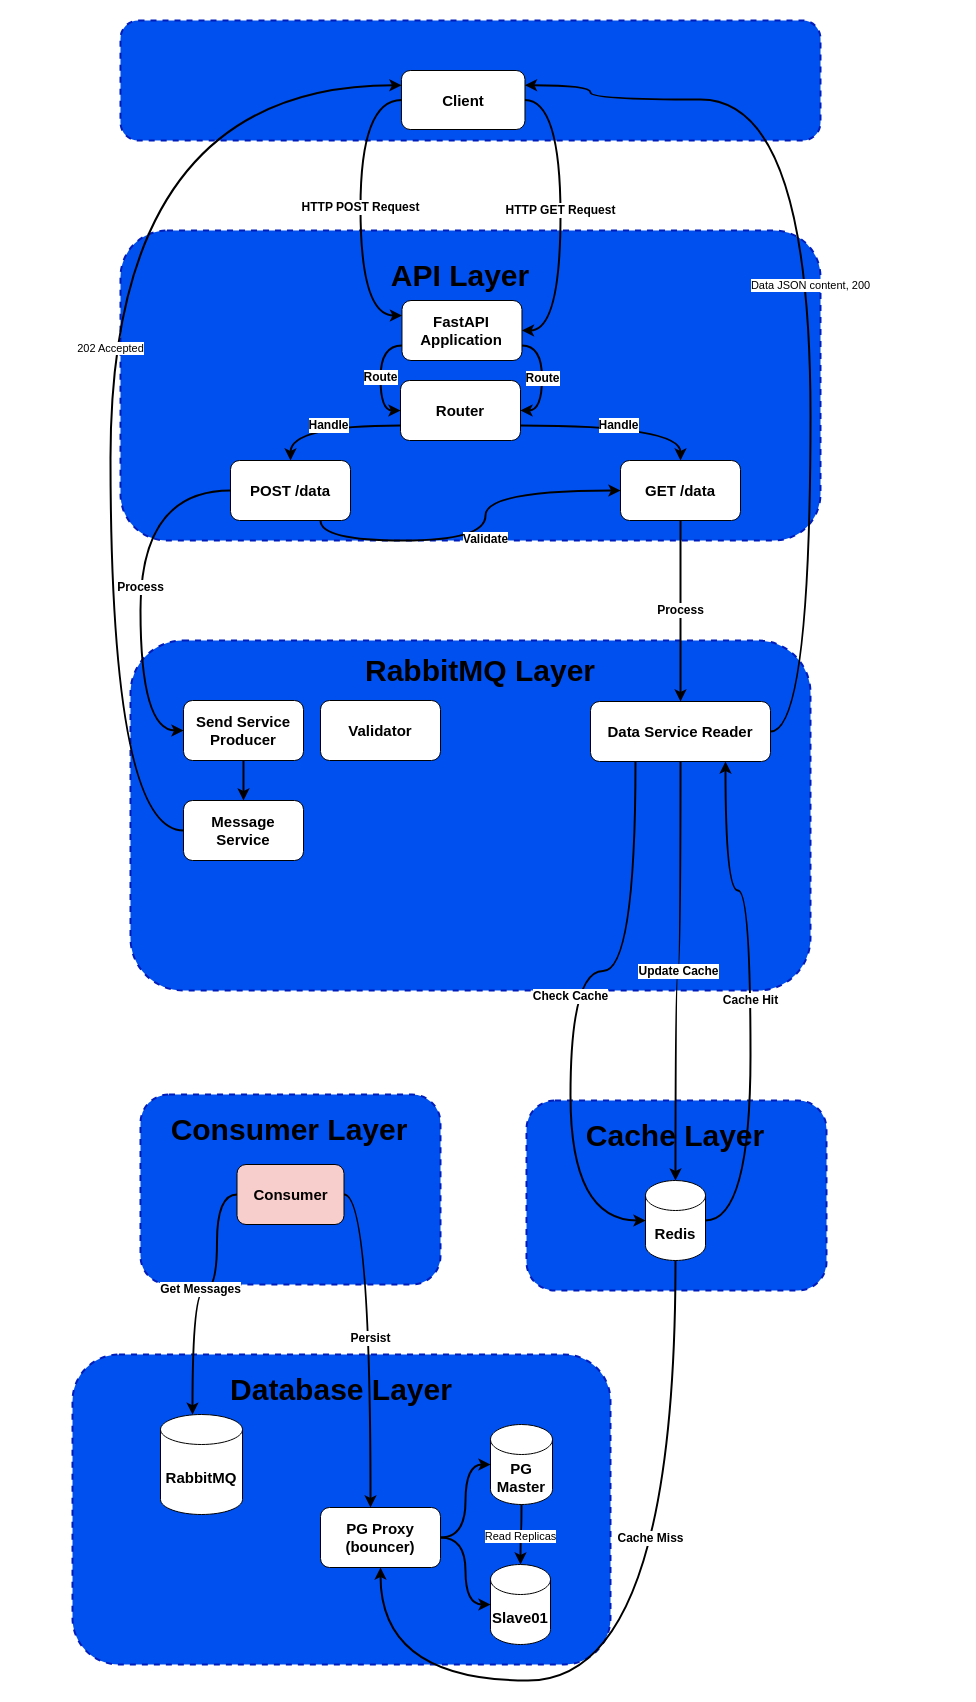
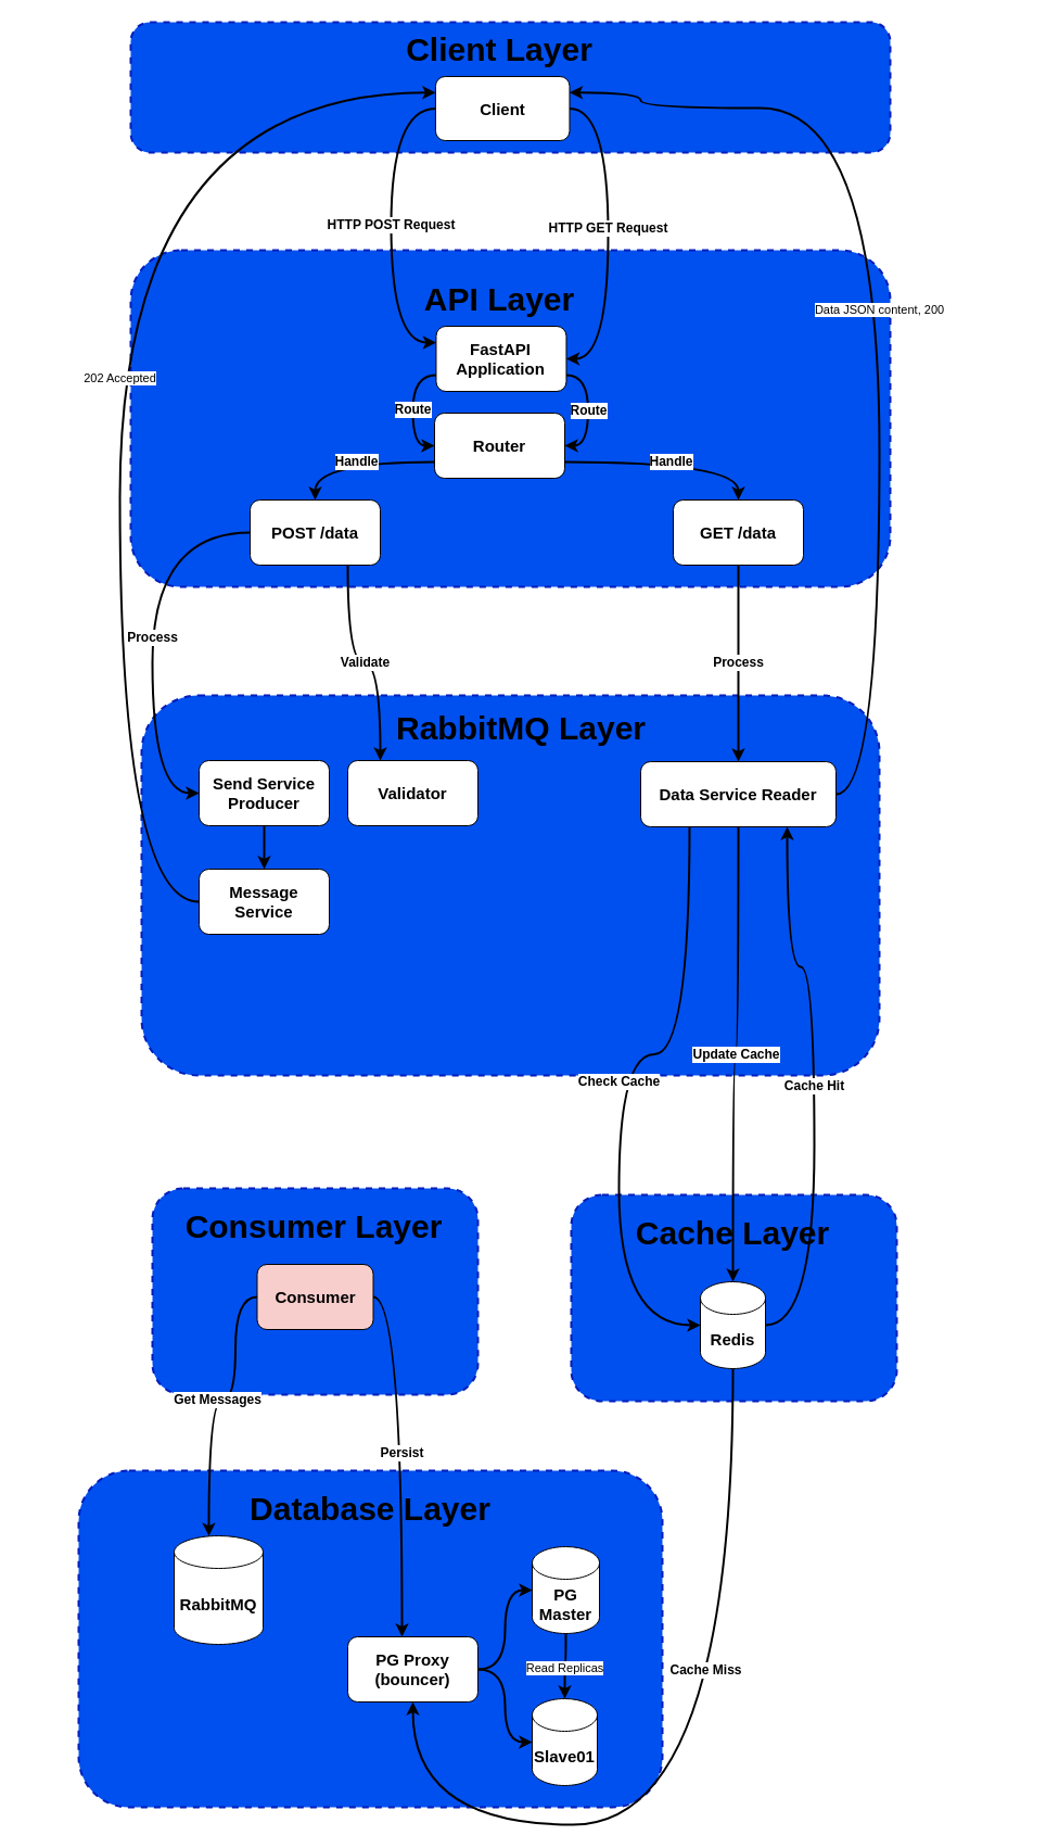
  <mxCell id="0" />
  <mxCell id="1" parent="0" />
  <mxCell id="2" value="" style="rounded=1;whiteSpace=wrap;html=1;fillColor=light-dark(#0050EF,#E5CCFF);fontColor=#ffffff;strokeColor=light-dark(#001DBC,#000000);dashed=1;strokeWidth=2;" vertex="1" parent="1"><mxGeometry x="130" y="640" width="680" height="350" as="geometry" /></mxCell>
  <mxCell id="3" value="" style="rounded=1;whiteSpace=wrap;html=1;fillColor=light-dark(#0050EF,#E5CCFF);fontColor=#ffffff;strokeColor=light-dark(#001DBC,#000000);dashed=1;strokeWidth=2;" vertex="1" parent="1"><mxGeometry x="120" y="230" width="700" height="310" as="geometry" /></mxCell>
  <mxCell id="4" value="API Layer" style="text;html=1;align=center;verticalAlign=middle;whiteSpace=wrap;rounded=0;fontColor=light-dark(#000000,#000000);fontStyle=1;fontSize=30;" vertex="1" parent="1"><mxGeometry x="330" y="260" width="260" height="30" as="geometry" /></mxCell>
  <mxCell id="5" value="" style="group;fontSize=15;" vertex="1" connectable="0" parent="1"><mxGeometry x="120" y="20" width="700" height="120" as="geometry" /></mxCell>
  <mxCell id="6" value="" style="rounded=1;whiteSpace=wrap;html=1;fillColor=light-dark(#0050EF,#E5CCFF);fontColor=#ffffff;strokeColor=light-dark(#001DBC,#000000);dashed=1;strokeWidth=2;" vertex="1" parent="5"><mxGeometry width="700" height="120" as="geometry" /></mxCell>
  <mxCell id="7" value="Client" style="rounded=1;whiteSpace=wrap;html=1;fontSize=15;fontStyle=1;strokeWidth=1;" vertex="1" parent="5"><mxGeometry x="280.941" y="50" width="123.529" height="59" as="geometry" /></mxCell>
+ <mxCell id="8" value="Client Layer" style="text;html=1;align=center;verticalAlign=middle;whiteSpace=wrap;rounded=0;fontColor=light-dark(#000000,#000000);fontStyle=1;fontSize=30;" vertex="1" parent="5"><mxGeometry x="205.882" y="10" width="267.647" height="30" as="geometry" /></mxCell>
  <mxCell id="9" value="&lt;font style=&quot;font-size: 12px;&quot;&gt;&lt;b style=&quot;&quot;&gt;Route&lt;/b&gt;&lt;/font&gt;" style="edgeStyle=orthogonalEdgeStyle;rounded=0;orthogonalLoop=1;jettySize=auto;html=1;exitX=0;exitY=0.75;exitDx=0;exitDy=0;entryX=0;entryY=0.5;entryDx=0;entryDy=0;strokeWidth=2;curved=1;" edge="1" parent="1" source="11" target="16"><mxGeometry x="-0.007" relative="1" as="geometry"><mxPoint as="offset" /></mxGeometry></mxCell>
  <mxCell id="10" value="&lt;font style=&quot;font-size: 12px;&quot;&gt;&lt;b&gt;Route&lt;/b&gt;&lt;/font&gt;" style="edgeStyle=orthogonalEdgeStyle;rounded=0;orthogonalLoop=1;jettySize=auto;html=1;exitX=1;exitY=0.75;exitDx=0;exitDy=0;entryX=1;entryY=0.5;entryDx=0;entryDy=0;strokeWidth=2;curved=1;" edge="1" parent="1" source="11" target="16"><mxGeometry relative="1" as="geometry" /></mxCell>
  <mxCell id="11" value="&lt;font style=&quot;font-size: 15px;&quot;&gt;&lt;b&gt;FastAPI Application&lt;/b&gt;&lt;/font&gt;" style="rounded=1;whiteSpace=wrap;html=1;" vertex="1" parent="1"><mxGeometry x="401.47" y="300" width="120" height="60" as="geometry" /></mxCell>
  <mxCell id="12" value="&lt;font style=&quot;font-size: 12px;&quot;&gt;&lt;b style=&quot;&quot;&gt;HTTP POST Request&lt;/b&gt;&lt;/font&gt;" style="edgeStyle=orthogonalEdgeStyle;rounded=0;orthogonalLoop=1;jettySize=auto;html=1;exitX=0;exitY=0.5;exitDx=0;exitDy=0;entryX=0;entryY=0.25;entryDx=0;entryDy=0;strokeWidth=2;curved=1;" edge="1" parent="1" source="7" target="11"><mxGeometry x="-0.006" relative="1" as="geometry"><Array as="points"><mxPoint x="360" y="99" /><mxPoint x="360" y="315" /></Array><mxPoint as="offset" /></mxGeometry></mxCell>
  <mxCell id="13" value="&lt;font style=&quot;font-size: 12px;&quot;&gt;&lt;b&gt;HTTP GET Request&lt;/b&gt;&lt;/font&gt;" style="edgeStyle=orthogonalEdgeStyle;rounded=0;orthogonalLoop=1;jettySize=auto;html=1;exitX=1;exitY=0.5;exitDx=0;exitDy=0;entryX=1;entryY=0.5;entryDx=0;entryDy=0;strokeWidth=2;curved=1;" edge="1" parent="1" source="7" target="11"><mxGeometry x="-0.043" relative="1" as="geometry"><Array as="points"><mxPoint x="560" y="99" /><mxPoint x="560" y="330" /></Array><mxPoint as="offset" /></mxGeometry></mxCell>
  <mxCell id="14" value="&lt;font style=&quot;font-size: 12px;&quot;&gt;&lt;b&gt;Handle&lt;/b&gt;&lt;/font&gt;" style="edgeStyle=orthogonalEdgeStyle;rounded=0;orthogonalLoop=1;jettySize=auto;html=1;exitX=0;exitY=0.75;exitDx=0;exitDy=0;entryX=0.5;entryY=0;entryDx=0;entryDy=0;strokeWidth=2;curved=1;" edge="1" parent="1" source="16" target="19"><mxGeometry x="-0.006" relative="1" as="geometry"><mxPoint as="offset" /></mxGeometry></mxCell>
  <mxCell id="15" value="&lt;font style=&quot;font-size: 12px;&quot;&gt;&lt;b&gt;Handle&lt;/b&gt;&lt;/font&gt;" style="edgeStyle=orthogonalEdgeStyle;rounded=0;orthogonalLoop=1;jettySize=auto;html=1;exitX=1;exitY=0.75;exitDx=0;exitDy=0;entryX=0.5;entryY=0;entryDx=0;entryDy=0;strokeWidth=2;curved=1;" edge="1" parent="1" source="16" target="21"><mxGeometry relative="1" as="geometry" /></mxCell>
  <mxCell id="16" value="&lt;font style=&quot;font-size: 15px;&quot;&gt;&lt;b&gt;Router&lt;/b&gt;&lt;/font&gt;" style="rounded=1;whiteSpace=wrap;html=1;" vertex="1" parent="1"><mxGeometry x="400" y="380" width="120" height="60" as="geometry" /></mxCell>
  <mxCell id="17" value="&lt;font style=&quot;font-size: 12px;&quot;&gt;&lt;b&gt;Process&lt;/b&gt;&lt;/font&gt;" style="edgeStyle=orthogonalEdgeStyle;rounded=0;orthogonalLoop=1;jettySize=auto;html=1;exitX=0;exitY=0.5;exitDx=0;exitDy=0;entryX=0;entryY=0.5;entryDx=0;entryDy=0;strokeWidth=2;curved=1;" edge="1" parent="1" source="19" target="24"><mxGeometry relative="1" as="geometry"><Array as="points"><mxPoint x="140" y="490" /><mxPoint x="140" y="730" /></Array></mxGeometry></mxCell>
- <mxCell id="18" value="&lt;font style=&quot;font-size: 12px;&quot;&gt;&lt;b&gt;Validate&lt;/b&gt;&lt;/font&gt;" style="edgeStyle=orthogonalEdgeStyle;rounded=0;orthogonalLoop=1;jettySize=auto;html=1;exitX=0.75;exitY=1;exitDx=0;exitDy=0;strokeWidth=2;curved=1;" edge="1" parent="1" source="19" target="21"><mxGeometry x="0.005" relative="1" as="geometry"><mxPoint as="offset" /></mxGeometry></mxCell>
+ <mxCell id="18" value="&lt;font style=&quot;font-size: 12px;&quot;&gt;&lt;b&gt;Validate&lt;/b&gt;&lt;/font&gt;" style="edgeStyle=orthogonalEdgeStyle;rounded=0;orthogonalLoop=1;jettySize=auto;html=1;exitX=0.75;exitY=1;exitDx=0;exitDy=0;entryX=0.25;entryY=0;entryDx=0;entryDy=0;strokeWidth=2;curved=1;" edge="1" parent="1" source="19" target="25"><mxGeometry x="0.005" relative="1" as="geometry"><mxPoint as="offset" /></mxGeometry></mxCell>
  <mxCell id="19" value="&lt;font style=&quot;font-size: 15px;&quot;&gt;&lt;b&gt;POST /data&lt;/b&gt;&lt;/font&gt;" style="rounded=1;whiteSpace=wrap;html=1;" vertex="1" parent="1"><mxGeometry x="230" y="460" width="120" height="60" as="geometry" /></mxCell>
  <mxCell id="20" value="&lt;font style=&quot;font-size: 12px;&quot;&gt;&lt;b&gt;Process&lt;/b&gt;&lt;/font&gt;" style="edgeStyle=orthogonalEdgeStyle;rounded=0;orthogonalLoop=1;jettySize=auto;html=1;exitX=0.5;exitY=1;exitDx=0;exitDy=0;entryX=0.5;entryY=0;entryDx=0;entryDy=0;strokeWidth=2;curved=1;" edge="1" parent="1" source="21" target="29"><mxGeometry x="-0.003" relative="1" as="geometry"><mxPoint as="offset" /></mxGeometry></mxCell>
  <mxCell id="21" value="&lt;font style=&quot;font-size: 15px;&quot;&gt;&lt;b&gt;GET /data&lt;/b&gt;&lt;/font&gt;" style="rounded=1;whiteSpace=wrap;html=1;" vertex="1" parent="1"><mxGeometry x="620" y="460" width="120" height="60" as="geometry" /></mxCell>
  <mxCell id="22" value="RabbitMQ Layer" style="text;html=1;align=center;verticalAlign=middle;whiteSpace=wrap;rounded=0;fontColor=light-dark(#000000,#000000);fontStyle=1;fontSize=30;" vertex="1" parent="1"><mxGeometry x="350" y="655" width="260" height="30" as="geometry" /></mxCell>
  <mxCell id="23" style="edgeStyle=orthogonalEdgeStyle;rounded=0;orthogonalLoop=1;jettySize=auto;html=1;exitX=0.5;exitY=1;exitDx=0;exitDy=0;entryX=0.5;entryY=0;entryDx=0;entryDy=0;strokeWidth=2;curved=1;" edge="1" parent="1" source="24" target="27"><mxGeometry relative="1" as="geometry" /></mxCell>
  <mxCell id="24" value="&lt;font style=&quot;font-size: 15px;&quot;&gt;&lt;b&gt;Send Service Producer&lt;/b&gt;&lt;/font&gt;" style="rounded=1;whiteSpace=wrap;html=1;" vertex="1" parent="1"><mxGeometry x="183" y="700" width="120" height="60" as="geometry" /></mxCell>
  <mxCell id="25" value="&lt;font style=&quot;font-size: 15px;&quot;&gt;&lt;b&gt;Validator&lt;/b&gt;&lt;/font&gt;" style="rounded=1;whiteSpace=wrap;html=1;" vertex="1" parent="1"><mxGeometry x="320" y="700" width="120" height="60" as="geometry" /></mxCell>
  <mxCell id="26" value="202 Accepted" style="edgeStyle=orthogonalEdgeStyle;rounded=0;orthogonalLoop=1;jettySize=auto;html=1;exitX=0;exitY=0.5;exitDx=0;exitDy=0;entryX=0;entryY=0.25;entryDx=0;entryDy=0;strokeWidth=2;curved=1;" edge="1" parent="1" source="27" target="7"><mxGeometry relative="1" as="geometry"><Array as="points"><mxPoint x="110" y="830" /><mxPoint x="110" y="85" /></Array></mxGeometry></mxCell>
  <mxCell id="27" value="&lt;font style=&quot;font-size: 15px;&quot;&gt;&lt;b&gt;Message Service&lt;/b&gt;&lt;/font&gt;" style="rounded=1;whiteSpace=wrap;html=1;" vertex="1" parent="1"><mxGeometry x="183" y="800" width="120" height="60" as="geometry" /></mxCell>
  <mxCell id="28" value="Data JSON content, 200" style="edgeStyle=orthogonalEdgeStyle;rounded=0;orthogonalLoop=1;jettySize=auto;html=1;exitX=1;exitY=0.5;exitDx=0;exitDy=0;entryX=1;entryY=0.25;entryDx=0;entryDy=0;strokeWidth=2;curved=1;" edge="1" parent="1" source="29" target="7"><mxGeometry relative="1" as="geometry"><Array as="points"><mxPoint x="810" y="731" /><mxPoint x="810" y="99" /><mxPoint x="590" y="99" /><mxPoint x="590" y="85" /></Array></mxGeometry></mxCell>
  <mxCell id="29" value="&lt;font style=&quot;font-size: 15px;&quot;&gt;&lt;b&gt;Data Service Reader&lt;/b&gt;&lt;/font&gt;" style="rounded=1;whiteSpace=wrap;html=1;" vertex="1" parent="1"><mxGeometry x="590" y="701" width="180" height="60" as="geometry" /></mxCell>
  <mxCell id="30" value="redis" style="group" vertex="1" connectable="0" parent="1"><mxGeometry x="406" y="1100" width="548" height="310" as="geometry" /></mxCell>
  <mxCell id="31" value="" style="group" vertex="1" connectable="0" parent="30"><mxGeometry x="120" width="300" height="190" as="geometry" /></mxCell>
  <mxCell id="32" value="" style="rounded=1;whiteSpace=wrap;html=1;fillColor=light-dark(#0050EF,#E5CCFF);fontColor=#ffffff;strokeColor=light-dark(#001DBC,#000000);dashed=1;strokeWidth=2;container=0;" vertex="1" parent="31"><mxGeometry width="300" height="190" as="geometry" /></mxCell>
  <mxCell id="33" value="&lt;font style=&quot;font-size: 15px;&quot;&gt;&lt;b&gt;Redis&lt;/b&gt;&lt;/font&gt;" style="shape=cylinder3;whiteSpace=wrap;html=1;boundedLbl=1;backgroundOutline=1;size=15;container=0;" vertex="1" parent="31"><mxGeometry x="119" y="80" width="60" height="80" as="geometry" /></mxCell>
  <mxCell id="34" value="Cache Layer" style="text;html=1;align=center;verticalAlign=middle;whiteSpace=wrap;rounded=0;fontColor=light-dark(#000000,#000000);fontStyle=1;fontSize=30;" vertex="1" parent="31"><mxGeometry x="19" y="20" width="260" height="30" as="geometry" /></mxCell>
  <mxCell id="35" value="&lt;font style=&quot;font-size: 12px;&quot;&gt;&lt;b&gt;Check Cache&lt;/b&gt;&lt;/font&gt;" style="edgeStyle=orthogonalEdgeStyle;rounded=0;orthogonalLoop=1;jettySize=auto;html=1;exitX=0.25;exitY=1;exitDx=0;exitDy=0;entryX=0;entryY=0.5;entryDx=0;entryDy=0;entryPerimeter=0;strokeWidth=2;curved=1;" edge="1" parent="1" source="29" target="33"><mxGeometry relative="1" as="geometry" /></mxCell>
  <mxCell id="36" value="&lt;font style=&quot;font-size: 12px;&quot;&gt;&lt;b&gt;Cache Hit&lt;/b&gt;&lt;/font&gt;" style="edgeStyle=orthogonalEdgeStyle;rounded=0;orthogonalLoop=1;jettySize=auto;html=1;exitX=1;exitY=0.5;exitDx=0;exitDy=0;exitPerimeter=0;entryX=0.75;entryY=1;entryDx=0;entryDy=0;strokeWidth=2;curved=1;" edge="1" parent="1" source="33" target="29"><mxGeometry x="0.002" relative="1" as="geometry"><Array as="points"><mxPoint x="750" y="1220" /><mxPoint x="750" y="890" /><mxPoint x="725" y="890" /></Array><mxPoint as="offset" /></mxGeometry></mxCell>
  <mxCell id="37" value="&lt;font style=&quot;font-size: 12px;&quot;&gt;&lt;b&gt;Update Cache&lt;/b&gt;&lt;/font&gt;" style="edgeStyle=orthogonalEdgeStyle;rounded=0;orthogonalLoop=1;jettySize=auto;html=1;exitX=0.5;exitY=1;exitDx=0;exitDy=0;entryX=0.5;entryY=0;entryDx=0;entryDy=0;entryPerimeter=0;strokeWidth=2;curved=1;" edge="1" parent="1" source="29" target="33"><mxGeometry relative="1" as="geometry" /></mxCell>
  <mxCell id="38" value="redis" style="group;strokeWidth=2;" vertex="1" connectable="0" parent="1"><mxGeometry x="20" y="1094" width="600" height="550" as="geometry" /></mxCell>
  <mxCell id="39" value="" style="group" vertex="1" connectable="0" parent="38"><mxGeometry x="120" width="300" height="190" as="geometry" /></mxCell>
  <mxCell id="40" value="&lt;span style=&quot;color: rgba(0, 0, 0, 0); font-family: monospace; font-size: 0px; text-align: start; text-wrap-mode: nowrap;&quot;&gt;%3CmxGraphModel%3E%3Croot%3E%3CmxCell%20id%3D%220%22%2F%3E%3CmxCell%20id%3D%221%22%20parent%3D%220%22%2F%3E%3CmxCell%20id%3D%222%22%20value%3D%22Consumer%22%20style%3D%22rounded%3D1%3BwhiteSpace%3Dwrap%3Bhtml%3D1%3Bcontainer%3D0%3B%22%20vertex%3D%221%22%20parent%3D%221%22%3E%3CmxGeometry%20x%3D%22128%22%20y%3D%22900%22%20width%3D%22120%22%20height%3D%2260%22%20as%3D%22geometry%22%2F%3E%3C%2FmxCell%3E%3C%2Froot%3E%3C%2FmxGraphModel%3E&lt;/span&gt;" style="rounded=1;whiteSpace=wrap;html=1;fillColor=light-dark(#0050EF,#E5CCFF);fontColor=#ffffff;strokeColor=light-dark(#001DBC,#000000);dashed=1;strokeWidth=2;container=0;" vertex="1" parent="39"><mxGeometry width="300" height="190" as="geometry" /></mxCell>
  <mxCell id="41" value="Consumer Layer" style="text;html=1;align=center;verticalAlign=middle;whiteSpace=wrap;rounded=0;fontColor=light-dark(#000000,#000000);fontStyle=1;fontSize=30;" vertex="1" parent="39"><mxGeometry x="19" y="20" width="260" height="30" as="geometry" /></mxCell>
  <mxCell id="42" value="&lt;font style=&quot;font-size: 15px;&quot;&gt;&lt;b&gt;Consumer&lt;/b&gt;&lt;/font&gt;" style="rounded=1;whiteSpace=wrap;html=1;fillColor=#f8cecc;" vertex="1" parent="39"><mxGeometry x="96.5" y="70" width="107" height="60" as="geometry" /></mxCell>
  <mxCell id="43" value="" style="group" vertex="1" connectable="0" parent="38"><mxGeometry x="52" y="260" width="538" height="310" as="geometry" /></mxCell>
  <mxCell id="44" value="" style="rounded=1;whiteSpace=wrap;html=1;fillColor=light-dark(#0050EF,#E5CCFF);fontColor=#ffffff;strokeColor=light-dark(#001DBC,#000000);dashed=1;strokeWidth=2;container=0;" vertex="1" parent="43"><mxGeometry width="538" height="310" as="geometry" /></mxCell>
  <mxCell id="45" value="&lt;font style=&quot;font-size: 15px;&quot;&gt;&lt;b&gt;PG Proxy (bouncer)&lt;/b&gt;&lt;/font&gt;" style="rounded=1;whiteSpace=wrap;html=1;container=0;" vertex="1" parent="43"><mxGeometry x="248" y="153" width="120" height="60" as="geometry" /></mxCell>
  <mxCell id="46" value="&lt;font style=&quot;font-size: 15px;&quot;&gt;&lt;b&gt;PG Master&lt;/b&gt;&lt;/font&gt;" style="shape=cylinder3;whiteSpace=wrap;html=1;boundedLbl=1;backgroundOutline=1;size=15;container=0;" vertex="1" parent="43"><mxGeometry x="418" y="70" width="62" height="80" as="geometry" /></mxCell>
  <mxCell id="47" value="&lt;font style=&quot;font-size: 15px;&quot;&gt;&lt;b&gt;Slave01&lt;/b&gt;&lt;/font&gt;" style="shape=cylinder3;whiteSpace=wrap;html=1;boundedLbl=1;backgroundOutline=1;size=15;container=0;" vertex="1" parent="43"><mxGeometry x="418" y="210" width="60" height="80" as="geometry" /></mxCell>
  <mxCell id="48" style="edgeStyle=orthogonalEdgeStyle;rounded=0;orthogonalLoop=1;jettySize=auto;html=1;entryX=0.5;entryY=0;entryDx=0;entryDy=0;entryPerimeter=0;strokeWidth=2;curved=1;" edge="1" parent="43" source="46" target="47"><mxGeometry relative="1" as="geometry" /></mxCell>
  <mxCell id="49" value="Read Replicas" style="edgeLabel;html=1;align=center;verticalAlign=middle;resizable=0;points=[];container=0;" vertex="1" connectable="0" parent="48"><mxGeometry x="0.054" y="-1" relative="1" as="geometry"><mxPoint as="offset" /></mxGeometry></mxCell>
  <mxCell id="50" value="&lt;font style=&quot;font-size: 15px;&quot;&gt;&lt;b&gt;RabbitMQ&lt;/b&gt;&lt;/font&gt;" style="shape=cylinder3;whiteSpace=wrap;html=1;boundedLbl=1;backgroundOutline=1;size=15;container=0;" vertex="1" parent="43"><mxGeometry x="88" y="60" width="82" height="100" as="geometry" /></mxCell>
  <mxCell id="51" style="edgeStyle=orthogonalEdgeStyle;rounded=0;orthogonalLoop=1;jettySize=auto;html=1;exitX=1;exitY=0.5;exitDx=0;exitDy=0;entryX=0;entryY=0.5;entryDx=0;entryDy=0;entryPerimeter=0;strokeWidth=2;curved=1;" edge="1" parent="43" source="45" target="46"><mxGeometry relative="1" as="geometry" /></mxCell>
  <mxCell id="52" style="edgeStyle=orthogonalEdgeStyle;rounded=0;orthogonalLoop=1;jettySize=auto;html=1;exitX=1;exitY=0.5;exitDx=0;exitDy=0;entryX=0;entryY=0.5;entryDx=0;entryDy=0;entryPerimeter=0;strokeWidth=2;curved=1;" edge="1" parent="43" source="45" target="47"><mxGeometry relative="1" as="geometry" /></mxCell>
  <mxCell id="53" value="Database Layer" style="text;html=1;align=center;verticalAlign=middle;whiteSpace=wrap;rounded=0;fontColor=light-dark(#000000,#000000);fontStyle=1;fontSize=30;" vertex="1" parent="43"><mxGeometry x="139" y="20" width="260" height="30" as="geometry" /></mxCell>
  <mxCell id="54" value="&lt;font style=&quot;font-size: 12px;&quot;&gt;&lt;b&gt;Get Messages&lt;/b&gt;&lt;/font&gt;" style="edgeStyle=orthogonalEdgeStyle;rounded=0;orthogonalLoop=1;jettySize=auto;html=1;exitX=0;exitY=0.5;exitDx=0;exitDy=0;entryX=0.223;entryY=0.194;entryDx=0;entryDy=0;entryPerimeter=0;strokeWidth=2;curved=1;" edge="1" parent="38" source="42" target="44"><mxGeometry relative="1" as="geometry" /></mxCell>
  <mxCell id="55" value="&lt;font style=&quot;font-size: 12px;&quot;&gt;&lt;b&gt;Persist&lt;/b&gt;&lt;/font&gt;" style="edgeStyle=orthogonalEdgeStyle;rounded=0;orthogonalLoop=1;jettySize=auto;html=1;exitX=1;exitY=0.5;exitDx=0;exitDy=0;strokeWidth=2;curved=1;" edge="1" parent="38" source="42" target="45"><mxGeometry relative="1" as="geometry"><Array as="points"><mxPoint x="350" y="100" /></Array></mxGeometry></mxCell>
  <mxCell id="56" value="&lt;font style=&quot;font-size: 12px;&quot;&gt;&lt;b&gt;Cache Miss&lt;/b&gt;&lt;/font&gt;" style="edgeStyle=orthogonalEdgeStyle;rounded=0;orthogonalLoop=1;jettySize=auto;html=1;exitX=0.5;exitY=1;exitDx=0;exitDy=0;exitPerimeter=0;entryX=0.5;entryY=1;entryDx=0;entryDy=0;strokeWidth=2;curved=1;" edge="1" parent="1" source="33" target="45"><mxGeometry x="-0.328" y="-25" relative="1" as="geometry"><Array as="points"><mxPoint x="675" y="1680" /><mxPoint x="380" y="1680" /></Array><mxPoint as="offset" /></mxGeometry></mxCell>
